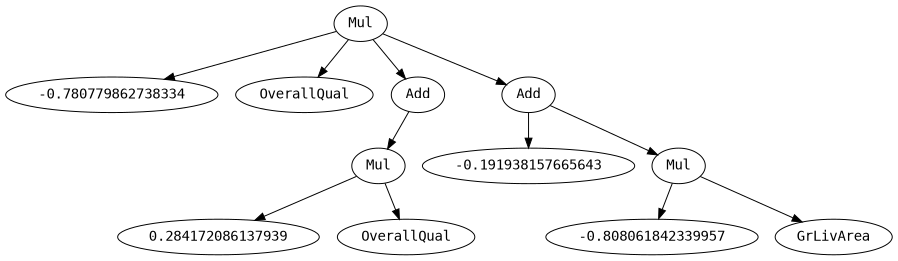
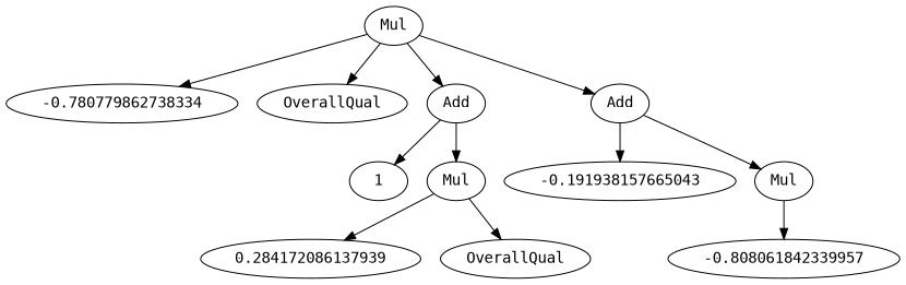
  digraph {
    fontname="DejaVu Sans Mono"
    ordering=out
    rankdir=TD
    node [color=black fontname="DejaVu Sans Mono" shape=ellipse]
    edge [fontname="DejaVu Sans Mono"]
    n1 [label=Mul]
    n2 [label=-0.780779862738334]
    n3 [label=OverallQual]
    n4 [label=Add]
    n5 [label=Add]
+   n6 [label=1]
    n7 [label=Mul]
-   n8 [label=-0.191938157665643]
+   n8 [label=-0.191938157665043]
    n9 [label=Mul]
    n10 [label=0.284172086137939]
    n11 [label=OverallQual]
    n12 [label=-0.808061842339957]
-   n13 [label=GrLivArea]
    n1 -> n2
    n1 -> n3
    n1 -> n4
    n1 -> n5
+   n4 -> n6
    n4 -> n7
    n5 -> n8
    n5 -> n9
    n7 -> n10
    n7 -> n11
    n9 -> n12
-   n9 -> n13
  }
